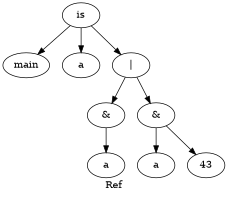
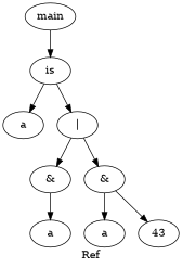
  digraph {
    label=Ref
    n1 [label=main]
    n2 [label=is]
    n3 [label=a]
    n4 [label="|"]
    n5 [label="&"]
    n6 [label="&"]
    n7 [label=a]
    n8 [label=a]
    n9 [label=43]
-   n2 -> n1
+   n1 -> n2
    n2 -> n3
    n2 -> n4
    n4 -> n5
    n4 -> n6
    n5 -> n7
    n6 -> n8
    n6 -> n9
  }
